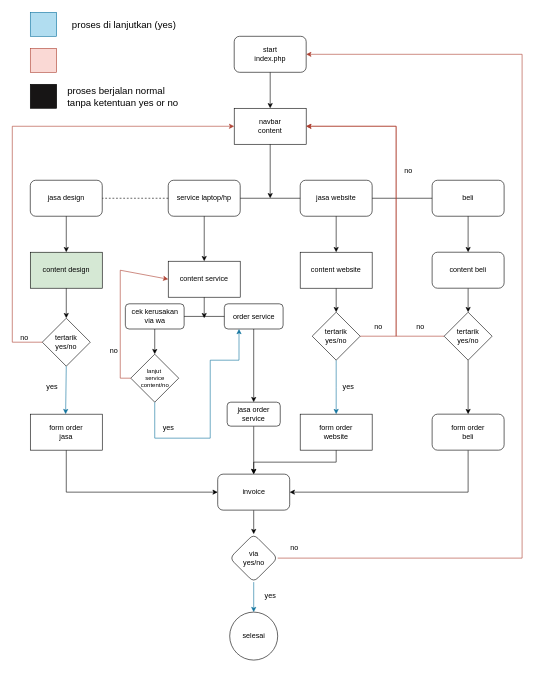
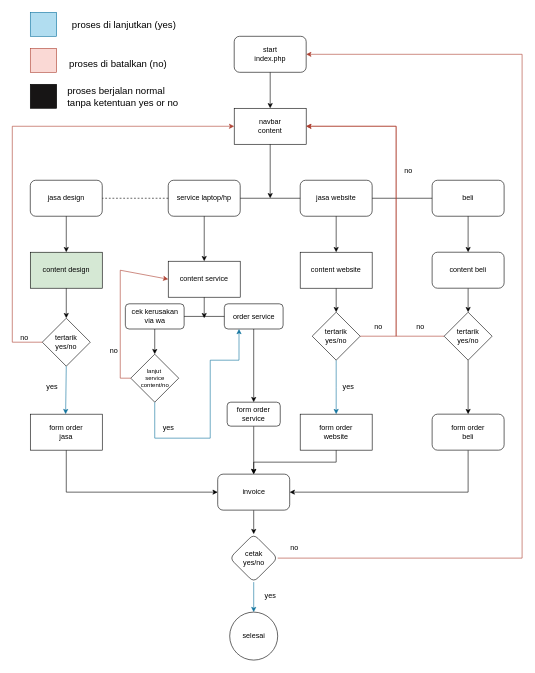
  <mxCell id="0" />
  <mxCell id="1" parent="0" />
  <mxCell id="2" value="start&lt;div&gt;index.php&lt;/div&gt;" style="rounded=1;whiteSpace=wrap;html=1;" vertex="1" parent="1"><mxGeometry x="390" y="60" width="120" height="60" as="geometry" /></mxCell>
  <mxCell id="3" value="jasa design" style="rounded=1;whiteSpace=wrap;html=1;" vertex="1" parent="1"><mxGeometry x="50" y="300" width="120" height="60" as="geometry" /></mxCell>
  <mxCell id="4" value="service laptop/hp" style="rounded=1;whiteSpace=wrap;html=1;" vertex="1" parent="1"><mxGeometry x="280" y="300" width="120" height="60" as="geometry" /></mxCell>
  <mxCell id="5" value="jasa website" style="rounded=1;whiteSpace=wrap;html=1;" vertex="1" parent="1"><mxGeometry x="500" y="300" width="120" height="60" as="geometry" /></mxCell>
  <mxCell id="6" value="navbar&lt;div&gt;content&lt;/div&gt;" style="rounded=0;whiteSpace=wrap;html=1;" vertex="1" parent="1"><mxGeometry x="390" y="180" width="120" height="60" as="geometry" /></mxCell>
  <mxCell id="7" value="beli" style="rounded=1;whiteSpace=wrap;html=1;" vertex="1" parent="1"><mxGeometry x="720" y="300" width="120" height="60" as="geometry" /></mxCell>
  <mxCell id="8" value="" style="endArrow=none;html=1;rounded=0;entryX=1;entryY=0.5;entryDx=0;entryDy=0;exitX=0;exitY=0.5;exitDx=0;exitDy=0;dashed=1;" edge="1" parent="1" source="4" target="3"><mxGeometry width="50" height="50" relative="1" as="geometry"><mxPoint x="380" y="320" as="sourcePoint" /><mxPoint x="430" y="270" as="targetPoint" /></mxGeometry></mxCell>
  <mxCell id="9" value="" style="endArrow=none;html=1;rounded=0;exitX=1;exitY=0.5;exitDx=0;exitDy=0;entryX=0;entryY=0.5;entryDx=0;entryDy=0;" edge="1" parent="1" source="4" target="5"><mxGeometry width="50" height="50" relative="1" as="geometry"><mxPoint x="480" y="320" as="sourcePoint" /><mxPoint x="530" y="270" as="targetPoint" /></mxGeometry></mxCell>
  <mxCell id="10" value="" style="endArrow=none;html=1;rounded=0;entryX=1;entryY=0.5;entryDx=0;entryDy=0;exitX=0;exitY=0.5;exitDx=0;exitDy=0;" edge="1" parent="1" source="7" target="5"><mxGeometry width="50" height="50" relative="1" as="geometry"><mxPoint x="740" y="320" as="sourcePoint" /><mxPoint x="790" y="270" as="targetPoint" /></mxGeometry></mxCell>
  <mxCell id="11" value="" style="endArrow=classic;html=1;rounded=0;entryX=0.5;entryY=0;entryDx=0;entryDy=0;exitX=0.5;exitY=1;exitDx=0;exitDy=0;" edge="1" parent="1" source="2" target="6"><mxGeometry width="50" height="50" relative="1" as="geometry"><mxPoint x="550" y="180" as="sourcePoint" /><mxPoint x="600" y="130" as="targetPoint" /></mxGeometry></mxCell>
  <mxCell id="12" value="" style="endArrow=classic;html=1;rounded=0;exitX=0.5;exitY=1;exitDx=0;exitDy=0;" edge="1" parent="1" source="6"><mxGeometry width="50" height="50" relative="1" as="geometry"><mxPoint x="550" y="310" as="sourcePoint" /><mxPoint x="450" y="330" as="targetPoint" /></mxGeometry></mxCell>
  <mxCell id="13" value="content design" style="rounded=0;whiteSpace=wrap;html=1;fillColor=#d5e8d4;" vertex="1" parent="1"><mxGeometry x="50" y="420" width="120" height="60" as="geometry" /></mxCell>
  <mxCell id="14" value="content service" style="rounded=0;whiteSpace=wrap;html=1;" vertex="1" parent="1"><mxGeometry x="280" y="435" width="120" height="60" as="geometry" /></mxCell>
  <mxCell id="15" style="edgeStyle=orthogonalEdgeStyle;rounded=0;orthogonalLoop=1;jettySize=auto;html=1;fontFamily=Helvetica;fontSize=12;fontColor=default;fontStyle=0;" edge="1" parent="1" source="16" target="43"><mxGeometry relative="1" as="geometry" /></mxCell>
  <mxCell id="16" value="content website" style="rounded=0;whiteSpace=wrap;html=1;" vertex="1" parent="1"><mxGeometry x="500" y="420" width="120" height="60" as="geometry" /></mxCell>
  <mxCell id="17" style="edgeStyle=orthogonalEdgeStyle;rounded=0;orthogonalLoop=1;jettySize=auto;html=1;exitX=0.5;exitY=1;exitDx=0;exitDy=0;entryX=0.5;entryY=0;entryDx=0;entryDy=0;fontFamily=Helvetica;fontSize=12;fontColor=default;fontStyle=0;" edge="1" parent="1" source="18" target="50"><mxGeometry relative="1" as="geometry" /></mxCell>
  <mxCell id="18" value="content beli" style="whiteSpace=wrap;html=1;rounded=1;" vertex="1" parent="1"><mxGeometry x="720" y="420" width="120" height="60" as="geometry" /></mxCell>
  <mxCell id="19" value="" style="endArrow=classic;html=1;rounded=0;exitX=0.5;exitY=1;exitDx=0;exitDy=0;entryX=0.5;entryY=0;entryDx=0;entryDy=0;" edge="1" parent="1" source="3" target="13"><mxGeometry width="50" height="50" relative="1" as="geometry"><mxPoint x="380" y="420" as="sourcePoint" /><mxPoint x="430" y="370" as="targetPoint" /></mxGeometry></mxCell>
  <mxCell id="20" value="tertarik&lt;div&gt;yes/no&lt;/div&gt;" style="rhombus;whiteSpace=wrap;html=1;" vertex="1" parent="1"><mxGeometry x="70" y="530" width="80" height="80" as="geometry" /></mxCell>
  <mxCell id="21" value="" style="endArrow=classic;html=1;rounded=0;exitX=0;exitY=0.5;exitDx=0;exitDy=0;entryX=0;entryY=0.5;entryDx=0;entryDy=0;fillColor=#fad9d5;strokeColor=#ae4132;" edge="1" parent="1" source="20" target="6"><mxGeometry width="50" height="50" relative="1" as="geometry"><mxPoint x="180" y="500" as="sourcePoint" /><mxPoint x="230" y="450" as="targetPoint" /><Array as="points"><mxPoint x="20" y="570" /><mxPoint x="20" y="210" /></Array></mxGeometry></mxCell>
  <mxCell id="22" value="" style="endArrow=classic;html=1;rounded=0;exitX=0.5;exitY=1;exitDx=0;exitDy=0;entryX=0.5;entryY=0;entryDx=0;entryDy=0;" edge="1" parent="1" source="13" target="20"><mxGeometry width="50" height="50" relative="1" as="geometry"><mxPoint x="150" y="540" as="sourcePoint" /><mxPoint x="200" y="490" as="targetPoint" /></mxGeometry></mxCell>
  <mxCell id="23" value="no" style="text;html=1;align=center;verticalAlign=middle;resizable=0;points=[];autosize=1;strokeColor=none;fillColor=none;" vertex="1" parent="1"><mxGeometry x="20" y="548" width="40" height="30" as="geometry" /></mxCell>
  <mxCell id="24" value="" style="endArrow=classic;html=1;rounded=0;exitX=0.5;exitY=1;exitDx=0;exitDy=0;fillColor=#b1ddf0;strokeColor=#10739e;" edge="1" parent="1" source="20"><mxGeometry width="50" height="50" relative="1" as="geometry"><mxPoint x="70" y="610" as="sourcePoint" /><mxPoint x="108.909" y="690" as="targetPoint" /></mxGeometry></mxCell>
  <mxCell id="25" value="yes" style="text;html=1;align=center;verticalAlign=middle;resizable=0;points=[];autosize=1;strokeColor=none;fillColor=none;" vertex="1" parent="1"><mxGeometry x="66" y="630" width="40" height="30" as="geometry" /></mxCell>
  <mxCell id="26" value="" style="endArrow=classic;html=1;rounded=0;exitX=0.5;exitY=1;exitDx=0;exitDy=0;entryX=0.5;entryY=0;entryDx=0;entryDy=0;" edge="1" parent="1" source="4" target="14"><mxGeometry width="50" height="50" relative="1" as="geometry"><mxPoint x="410" y="470" as="sourcePoint" /><mxPoint x="460" y="420" as="targetPoint" /></mxGeometry></mxCell>
  <mxCell id="27" value="cek kerusakan via wa" style="rounded=1;whiteSpace=wrap;html=1;" vertex="1" parent="1"><mxGeometry x="208.5" y="506" width="98" height="42" as="geometry" /></mxCell>
  <mxCell id="28" value="order service" style="rounded=1;whiteSpace=wrap;html=1;" vertex="1" parent="1"><mxGeometry x="373.5" y="506" width="98" height="42" as="geometry" /></mxCell>
  <mxCell id="29" value="" style="endArrow=none;html=1;rounded=0;exitX=0;exitY=0.5;exitDx=0;exitDy=0;entryX=1;entryY=0.5;entryDx=0;entryDy=0;" edge="1" parent="1" source="28" target="27"><mxGeometry width="50" height="50" relative="1" as="geometry"><mxPoint x="437.5" y="600" as="sourcePoint" /><mxPoint x="487.5" y="550" as="targetPoint" /></mxGeometry></mxCell>
  <mxCell id="30" value="" style="endArrow=classic;html=1;rounded=0;exitX=0.5;exitY=1;exitDx=0;exitDy=0;" edge="1" parent="1" source="14"><mxGeometry width="50" height="50" relative="1" as="geometry"><mxPoint x="410" y="570" as="sourcePoint" /><mxPoint x="340" y="530" as="targetPoint" /></mxGeometry></mxCell>
  <mxCell id="31" style="edgeStyle=orthogonalEdgeStyle;rounded=0;orthogonalLoop=1;jettySize=auto;html=1;exitX=0.5;exitY=1;exitDx=0;exitDy=0;entryX=0.25;entryY=1;entryDx=0;entryDy=0;fontFamily=Helvetica;fontSize=12;fontColor=default;fontStyle=0;fillColor=#b1ddf0;strokeColor=#10739e;" edge="1" parent="1" source="32" target="28"><mxGeometry relative="1" as="geometry"><Array as="points"><mxPoint x="258" y="730" /><mxPoint x="350" y="730" /><mxPoint x="350" y="600" /><mxPoint x="398" y="600" /></Array></mxGeometry></mxCell>
  <mxCell id="32" value="lanjut&amp;nbsp;&lt;div style=&quot;font-size: 10px;&quot;&gt;service&lt;/div&gt;&lt;div style=&quot;font-size: 10px;&quot;&gt;content/no&lt;/div&gt;" style="rhombus;whiteSpace=wrap;html=1;fontSize=10;" vertex="1" parent="1"><mxGeometry x="217.5" y="590" width="80" height="80" as="geometry" /></mxCell>
  <mxCell id="33" value="" style="endArrow=classic;html=1;rounded=0;exitX=0.5;exitY=1;exitDx=0;exitDy=0;entryX=0.5;entryY=0;entryDx=0;entryDy=0;" edge="1" parent="1" source="27" target="32"><mxGeometry width="50" height="50" relative="1" as="geometry"><mxPoint x="290" y="610" as="sourcePoint" /><mxPoint x="340" y="560" as="targetPoint" /></mxGeometry></mxCell>
  <mxCell id="34" value="" style="endArrow=classic;html=1;rounded=0;exitX=0;exitY=0.5;exitDx=0;exitDy=0;entryX=0;entryY=0.5;entryDx=0;entryDy=0;fillColor=#fad9d5;strokeColor=#ae4132;" edge="1" parent="1" source="32" target="14"><mxGeometry width="50" height="50" relative="1" as="geometry"><mxPoint x="290" y="570" as="sourcePoint" /><mxPoint x="340" y="520" as="targetPoint" /><Array as="points"><mxPoint x="200" y="630" /><mxPoint x="200" y="450" /></Array></mxGeometry></mxCell>
  <mxCell id="35" value="no" style="text;html=1;align=center;verticalAlign=middle;resizable=0;points=[];autosize=1;strokeColor=none;fillColor=none;" vertex="1" parent="1"><mxGeometry x="168.5" y="570" width="40" height="30" as="geometry" /></mxCell>
  <mxCell id="36" style="edgeStyle=orthogonalEdgeStyle;rounded=0;orthogonalLoop=1;jettySize=auto;html=1;exitX=0.5;exitY=1;exitDx=0;exitDy=0;entryX=0.5;entryY=0;entryDx=0;entryDy=0;fontFamily=Helvetica;fontSize=12;fontColor=default;fontStyle=0;" edge="1" parent="1" source="37" target="55"><mxGeometry relative="1" as="geometry" /></mxCell>
- <mxCell id="37" value="jasa order service" style="rounded=1;whiteSpace=wrap;html=1;" vertex="1" parent="1"><mxGeometry x="378.25" y="670" width="88.5" height="40" as="geometry" /></mxCell>
+ <mxCell id="37" value="form order service" style="rounded=1;whiteSpace=wrap;html=1;" vertex="1" parent="1"><mxGeometry x="378.25" y="670" width="88.5" height="40" as="geometry" /></mxCell>
  <mxCell id="38" value="" style="endArrow=classic;html=1;rounded=0;exitX=0.5;exitY=1;exitDx=0;exitDy=0;entryX=0.5;entryY=0;entryDx=0;entryDy=0;" edge="1" parent="1" source="28" target="37"><mxGeometry width="50" height="50" relative="1" as="geometry"><mxPoint x="330" y="610" as="sourcePoint" /><mxPoint x="380" y="560" as="targetPoint" /></mxGeometry></mxCell>
  <mxCell id="39" value="" style="endArrow=classic;html=1;rounded=0;exitX=0.5;exitY=1;exitDx=0;exitDy=0;entryX=0.5;entryY=0;entryDx=0;entryDy=0;" edge="1" parent="1" source="5" target="16"><mxGeometry width="50" height="50" relative="1" as="geometry"><mxPoint x="580" y="480" as="sourcePoint" /><mxPoint x="630" y="430" as="targetPoint" /></mxGeometry></mxCell>
  <mxCell id="40" value="" style="endArrow=classic;html=1;rounded=0;exitX=0.5;exitY=1;exitDx=0;exitDy=0;entryX=0.5;entryY=0;entryDx=0;entryDy=0;" edge="1" parent="1" source="7" target="18"><mxGeometry width="50" height="50" relative="1" as="geometry"><mxPoint x="570" y="370" as="sourcePoint" /><mxPoint x="570" y="430" as="targetPoint" /></mxGeometry></mxCell>
  <mxCell id="41" style="edgeStyle=orthogonalEdgeStyle;rounded=0;orthogonalLoop=1;jettySize=auto;html=1;exitX=1;exitY=0.5;exitDx=0;exitDy=0;entryX=1;entryY=0.5;entryDx=0;entryDy=0;fontFamily=Helvetica;fontSize=12;fontColor=default;fontStyle=0;fillColor=#fad9d5;strokeColor=#ae4132;" edge="1" parent="1" source="43" target="6"><mxGeometry relative="1" as="geometry"><Array as="points"><mxPoint x="660" y="560" /><mxPoint x="660" y="210" /></Array></mxGeometry></mxCell>
  <mxCell id="42" style="edgeStyle=orthogonalEdgeStyle;rounded=0;orthogonalLoop=1;jettySize=auto;html=1;exitX=0.5;exitY=1;exitDx=0;exitDy=0;entryX=0.5;entryY=0;entryDx=0;entryDy=0;fontFamily=Helvetica;fontSize=12;fontColor=default;fontStyle=0;fillColor=#b1ddf0;strokeColor=#10739e;" edge="1" parent="1" source="43"><mxGeometry relative="1" as="geometry"><mxPoint x="560" y="690" as="targetPoint" /></mxGeometry></mxCell>
  <mxCell id="43" value="tertarik&lt;div&gt;yes/no&lt;/div&gt;" style="rhombus;whiteSpace=wrap;html=1;strokeColor=default;align=center;verticalAlign=middle;fontFamily=Helvetica;fontSize=12;fontColor=default;fontStyle=0;fillColor=default;" vertex="1" parent="1"><mxGeometry x="520" y="520" width="80" height="80" as="geometry" /></mxCell>
  <mxCell id="44" style="edgeStyle=orthogonalEdgeStyle;rounded=0;orthogonalLoop=1;jettySize=auto;html=1;entryX=0.5;entryY=0;entryDx=0;entryDy=0;fontFamily=Helvetica;fontSize=12;fontColor=default;fontStyle=0;exitX=0.5;exitY=1;exitDx=0;exitDy=0;" edge="1" parent="1" source="58" target="55"><mxGeometry relative="1" as="geometry"><mxPoint x="560" y="750" as="sourcePoint" /></mxGeometry></mxCell>
  <mxCell id="45" value="no" style="text;html=1;align=center;verticalAlign=middle;resizable=0;points=[];autosize=1;strokeColor=none;fillColor=none;fontFamily=Helvetica;fontSize=12;fontColor=default;fontStyle=0;" vertex="1" parent="1"><mxGeometry x="660" y="270" width="40" height="30" as="geometry" /></mxCell>
  <mxCell id="46" value="yes" style="text;html=1;align=center;verticalAlign=middle;resizable=0;points=[];autosize=1;strokeColor=none;fillColor=none;fontFamily=Helvetica;fontSize=12;fontColor=default;fontStyle=0;" vertex="1" parent="1"><mxGeometry x="560" y="630" width="40" height="30" as="geometry" /></mxCell>
  <mxCell id="47" value="no" style="text;html=1;align=center;verticalAlign=middle;resizable=0;points=[];autosize=1;strokeColor=none;fillColor=none;fontFamily=Helvetica;fontSize=12;fontColor=default;fontStyle=0;" vertex="1" parent="1"><mxGeometry x="610" y="530" width="40" height="30" as="geometry" /></mxCell>
  <mxCell id="48" style="edgeStyle=orthogonalEdgeStyle;rounded=0;orthogonalLoop=1;jettySize=auto;html=1;exitX=0;exitY=0.5;exitDx=0;exitDy=0;entryX=1;entryY=0.5;entryDx=0;entryDy=0;fontFamily=Helvetica;fontSize=12;fontColor=default;fontStyle=0;fillColor=#fad9d5;strokeColor=#ae4132;" edge="1" parent="1" source="50" target="6"><mxGeometry relative="1" as="geometry"><Array as="points"><mxPoint x="660" y="560" /><mxPoint x="660" y="210" /></Array></mxGeometry></mxCell>
  <mxCell id="49" style="edgeStyle=orthogonalEdgeStyle;rounded=0;orthogonalLoop=1;jettySize=auto;html=1;fontFamily=Helvetica;fontSize=12;fontColor=default;fontStyle=0;" edge="1" parent="1" source="50" target="53"><mxGeometry relative="1" as="geometry" /></mxCell>
  <mxCell id="50" value="tertarik&lt;div&gt;yes/no&lt;/div&gt;" style="rhombus;whiteSpace=wrap;html=1;strokeColor=default;align=center;verticalAlign=middle;fontFamily=Helvetica;fontSize=12;fontColor=default;fontStyle=0;fillColor=default;" vertex="1" parent="1"><mxGeometry x="740" y="520" width="80" height="80" as="geometry" /></mxCell>
  <mxCell id="51" value="no" style="text;html=1;align=center;verticalAlign=middle;resizable=0;points=[];autosize=1;strokeColor=none;fillColor=none;fontFamily=Helvetica;fontSize=12;fontColor=default;fontStyle=0;" vertex="1" parent="1"><mxGeometry x="680" y="530" width="40" height="30" as="geometry" /></mxCell>
  <mxCell id="52" style="edgeStyle=orthogonalEdgeStyle;rounded=0;orthogonalLoop=1;jettySize=auto;html=1;exitX=0.5;exitY=1;exitDx=0;exitDy=0;entryX=1;entryY=0.5;entryDx=0;entryDy=0;fontFamily=Helvetica;fontSize=12;fontColor=default;fontStyle=0;" edge="1" parent="1" source="53" target="55"><mxGeometry relative="1" as="geometry" /></mxCell>
  <mxCell id="53" value="form order&lt;br&gt;beli" style="rounded=1;whiteSpace=wrap;html=1;" vertex="1" parent="1"><mxGeometry x="720" y="690" width="120" height="60" as="geometry" /></mxCell>
  <mxCell id="54" style="edgeStyle=orthogonalEdgeStyle;rounded=0;orthogonalLoop=1;jettySize=auto;html=1;fontFamily=Helvetica;fontSize=12;fontColor=default;fontStyle=0;" edge="1" parent="1" source="55" target="62"><mxGeometry relative="1" as="geometry" /></mxCell>
  <mxCell id="55" value="invoice" style="rounded=1;whiteSpace=wrap;html=1;strokeColor=default;align=center;verticalAlign=middle;fontFamily=Helvetica;fontSize=12;fontColor=default;fontStyle=0;fillColor=default;" vertex="1" parent="1"><mxGeometry x="362.5" y="790" width="120" height="60" as="geometry" /></mxCell>
  <mxCell id="56" style="edgeStyle=orthogonalEdgeStyle;rounded=0;orthogonalLoop=1;jettySize=auto;html=1;entryX=0;entryY=0.5;entryDx=0;entryDy=0;fontFamily=Helvetica;fontSize=12;fontColor=default;fontStyle=0;exitX=0.5;exitY=1;exitDx=0;exitDy=0;" edge="1" parent="1" source="57" target="55"><mxGeometry relative="1" as="geometry" /></mxCell>
  <mxCell id="57" value="form order&lt;br&gt;jasa" style="rounded=0;whiteSpace=wrap;html=1;strokeColor=default;align=center;verticalAlign=middle;fontFamily=Helvetica;fontSize=12;fontColor=default;fillColor=default;" vertex="1" parent="1"><mxGeometry x="50" y="690" width="120" height="60" as="geometry" /></mxCell>
  <mxCell id="58" value="form order&lt;div&gt;website&lt;/div&gt;" style="rounded=0;whiteSpace=wrap;html=1;strokeColor=default;align=center;verticalAlign=middle;fontFamily=Helvetica;fontSize=12;fontColor=default;fillColor=default;" vertex="1" parent="1"><mxGeometry x="500" y="690" width="120" height="60" as="geometry" /></mxCell>
  <mxCell id="59" value="yes" style="text;html=1;align=center;verticalAlign=middle;resizable=0;points=[];autosize=1;strokeColor=none;fillColor=none;fontFamily=Helvetica;fontSize=12;fontColor=default;" vertex="1" parent="1"><mxGeometry x="260" y="698" width="40" height="30" as="geometry" /></mxCell>
  <mxCell id="60" style="edgeStyle=orthogonalEdgeStyle;rounded=0;orthogonalLoop=1;jettySize=auto;html=1;fontFamily=Helvetica;fontSize=12;fontColor=default;fontStyle=0;fillColor=#b1ddf0;strokeColor=#10739e;" edge="1" parent="1" source="62" target="63"><mxGeometry relative="1" as="geometry" /></mxCell>
  <mxCell id="61" style="edgeStyle=orthogonalEdgeStyle;rounded=0;orthogonalLoop=1;jettySize=auto;html=1;fontFamily=Helvetica;fontSize=12;fontColor=default;fontStyle=0;fillColor=#fad9d5;strokeColor=#ae4132;entryX=1;entryY=0.5;entryDx=0;entryDy=0;" edge="1" parent="1" source="62" target="2"><mxGeometry relative="1" as="geometry"><mxPoint x="550" y="90" as="targetPoint" /><Array as="points"><mxPoint x="870" y="930" /><mxPoint x="870" y="90" /></Array></mxGeometry></mxCell>
- <mxCell id="62" value="via&lt;div&gt;yes/no&lt;/div&gt;" style="rhombus;whiteSpace=wrap;html=1;rounded=1;strokeColor=default;align=center;verticalAlign=middle;fontFamily=Helvetica;fontSize=12;fontColor=default;fillColor=default;" vertex="1" parent="1"><mxGeometry x="382.5" y="890" width="80" height="80" as="geometry" /></mxCell>
+ <mxCell id="62" value="cetak&lt;div&gt;yes/no&lt;/div&gt;" style="rhombus;whiteSpace=wrap;html=1;rounded=1;strokeColor=default;align=center;verticalAlign=middle;fontFamily=Helvetica;fontSize=12;fontColor=default;fillColor=default;" vertex="1" parent="1"><mxGeometry x="382.5" y="890" width="80" height="80" as="geometry" /></mxCell>
  <mxCell id="63" value="selesai" style="ellipse;whiteSpace=wrap;html=1;aspect=fixed;rounded=1;strokeColor=default;align=center;verticalAlign=middle;fontFamily=Helvetica;fontSize=12;fontColor=default;fillColor=default;" vertex="1" parent="1"><mxGeometry x="382.5" y="1020" width="80" height="80" as="geometry" /></mxCell>
  <mxCell id="64" value="no" style="text;html=1;align=center;verticalAlign=middle;resizable=0;points=[];autosize=1;strokeColor=none;fillColor=none;fontFamily=Helvetica;fontSize=12;fontColor=default;" vertex="1" parent="1"><mxGeometry x="470" y="898" width="40" height="30" as="geometry" /></mxCell>
  <mxCell id="65" value="yes" style="text;html=1;align=center;verticalAlign=middle;resizable=0;points=[];autosize=1;strokeColor=none;fillColor=none;fontFamily=Helvetica;fontSize=12;fontColor=default;" vertex="1" parent="1"><mxGeometry x="430" y="978" width="40" height="30" as="geometry" /></mxCell>
  <mxCell id="66" value="" style="group" vertex="1" connectable="0" parent="1"><mxGeometry x="50" y="20" width="270" height="165" as="geometry" /></mxCell>
  <mxCell id="67" value="" style="rounded=0;whiteSpace=wrap;html=1;strokeColor=#10739e;align=center;verticalAlign=middle;fontFamily=Helvetica;fontSize=12;fillColor=#b1ddf0;" vertex="1" parent="66"><mxGeometry width="44" height="40" as="geometry" /></mxCell>
  <mxCell id="68" value="" style="rounded=0;whiteSpace=wrap;html=1;strokeColor=#ae4132;align=center;verticalAlign=middle;fontFamily=Helvetica;fontSize=12;fillColor=#fad9d5;" vertex="1" parent="66"><mxGeometry y="60" width="44" height="40" as="geometry" /></mxCell>
  <mxCell id="69" value="" style="rounded=0;whiteSpace=wrap;html=1;align=center;verticalAlign=middle;fontFamily=Helvetica;fontSize=12;fillColor=#171515;" vertex="1" parent="66"><mxGeometry y="120" width="44" height="40" as="geometry" /></mxCell>
  <mxCell id="70" value="proses di lanjutkan (yes)" style="text;html=1;align=center;verticalAlign=middle;resizable=0;points=[];autosize=1;strokeColor=none;fillColor=none;fontFamily=Helvetica;fontSize=16;fontColor=default;" vertex="1" parent="66"><mxGeometry x="56" y="5" width="200" height="30" as="geometry" /></mxCell>
+ <mxCell id="71" value="proses di batalkan (no)" style="text;html=1;align=center;verticalAlign=middle;resizable=0;points=[];autosize=1;strokeColor=none;fillColor=none;fontFamily=Helvetica;fontSize=16;fontColor=default;" vertex="1" parent="66"><mxGeometry x="51" y="70" width="190" height="30" as="geometry" /></mxCell>
  <mxCell id="72" value="proses berjalan normal&amp;nbsp;&lt;div style=&quot;font-size: 16px;&quot;&gt;tanpa ketentuan yes or no&lt;/div&gt;" style="text;html=1;align=left;verticalAlign=middle;resizable=0;points=[];autosize=1;strokeColor=none;fillColor=none;fontFamily=Helvetica;fontSize=16;fontColor=default;" vertex="1" parent="66"><mxGeometry x="60" y="115" width="210" height="50" as="geometry" /></mxCell>
